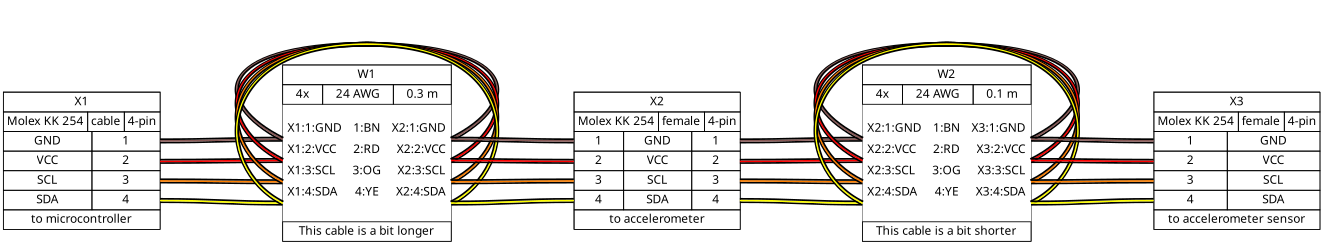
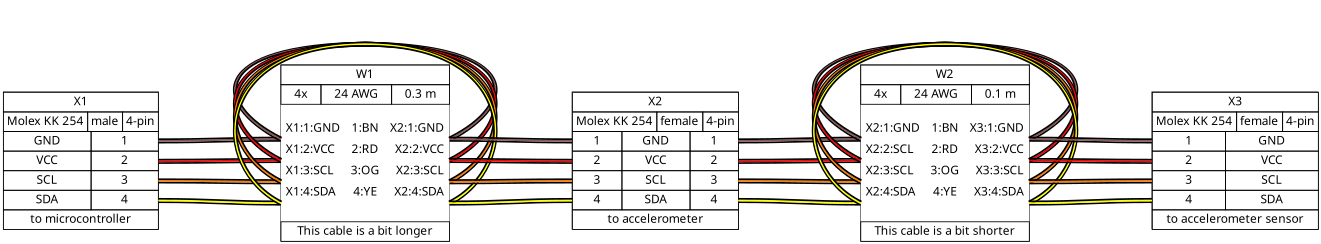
  graph {
    bgcolor="#FFFFFF"
    fontname="Noto Sans"
    nodesep=0.33
    rankdir=LR
    ranksep=2
    node [fillcolor="#FFFFFF" fontname="Noto Sans" margin=0 shape=box style=filled]
    edge [color="#000000:#895956:#000000" fontname="Noto Sans" headport="w1:w" style=bold tailport="w1:e"]
-   n1 [height=0 label=< <table border="0" cellspacing="0" cellpadding="0" bgcolor="#FFFFFF">  <tr>   <td>    <table border="0" cellborder="1" cellpadding="3" cellspacing="0">     <tr>      <td>X1</td>     </tr>    </table>   </td>  </tr>  <tr>   <td>    <table border="0" cellborder="1" cellpadding="3" cellspacing="0">     <tr>      <td>Molex KK 254</td>      <td>cable</td>      <td>4-pin</td>     </tr>    </table>   </td>  </tr>  <tr>   <td>    <table border="0" cellborder="1" cellpadding="3" cellspacing="0">     <tr>      <td>GND</td>      <td port="p1r">1</td>     </tr>     <tr>      <td>VCC</td>      <td port="p2r">2</td>     </tr>     <tr>      <td>SCL</td>      <td port="p3r">3</td>     </tr>     <tr>      <td>SDA</td>      <td port="p4r">4</td>     </tr>    </table>   </td>  </tr>  <tr>   <td>    <table border="0" cellborder="1" cellpadding="3" cellspacing="0">     <tr>      <td balign="left">to microcontroller</td>     </tr>    </table>   </td>  </tr> </table> > width=0]
+   n1 [height=0 label=< <table border="0" cellspacing="0" cellpadding="0" bgcolor="#FFFFFF">  <tr>   <td>    <table border="0" cellborder="1" cellpadding="3" cellspacing="0">     <tr>      <td>X1</td>     </tr>    </table>   </td>  </tr>  <tr>   <td>    <table border="0" cellborder="1" cellpadding="3" cellspacing="0">     <tr>      <td>Molex KK 254</td>      <td>male</td>      <td>4-pin</td>     </tr>    </table>   </td>  </tr>  <tr>   <td>    <table border="0" cellborder="1" cellpadding="3" cellspacing="0">     <tr>      <td>GND</td>      <td port="p1r">1</td>     </tr>     <tr>      <td>VCC</td>      <td port="p2r">2</td>     </tr>     <tr>      <td>SCL</td>      <td port="p3r">3</td>     </tr>     <tr>      <td>SDA</td>      <td port="p4r">4</td>     </tr>    </table>   </td>  </tr>  <tr>   <td>    <table border="0" cellborder="1" cellpadding="3" cellspacing="0">     <tr>      <td balign="left">to microcontroller</td>     </tr>    </table>   </td>  </tr> </table> > width=0]
    n2 [height=0 label=< <table border="0" cellspacing="0" cellpadding="0" bgcolor="#FFFFFF">  <tr>   <td>    <table border="0" cellborder="1" cellpadding="3" cellspacing="0">     <tr>      <td>W1</td>     </tr>    </table>   </td>  </tr>  <tr>   <td>    <table border="0" cellborder="1" cellpadding="3" cellspacing="0">     <tr>      <td>4x</td>      <td>24 AWG</td>      <td>0.3 m</td>     </tr>    </table>   </td>  </tr>  <tr>   <td>    <table border="0" cellborder="0" cellspacing="0">     <tr>      <td>&nbsp;</td>     </tr>     <tr>      <td align="left"> X1:1:GND</td>      <td> </td>      <td>1:BN</td>      <td> </td>      <td align="right">X2:1:GND </td>     </tr>     <tr>      <td border="0" cellspacing="0" cellpadding="0" colspan="5" height="6" port="w1"></td>     </tr>     <tr>      <td align="left"> X1:2:VCC</td>      <td> </td>      <td>2:RD</td>      <td> </td>      <td align="right">X2:2:VCC </td>     </tr>     <tr>      <td border="0" cellspacing="0" cellpadding="0" colspan="5" height="6" port="w2"></td>     </tr>     <tr>      <td align="left"> X1:3:SCL</td>      <td> </td>      <td>3:OG</td>      <td> </td>      <td align="right">X2:3:SCL </td>     </tr>     <tr>      <td border="0" cellspacing="0" cellpadding="0" colspan="5" height="6" port="w3"></td>     </tr>     <tr>      <td align="left"> X1:4:SDA</td>      <td> </td>      <td>4:YE</td>      <td> </td>      <td align="right">X2:4:SDA </td>     </tr>     <tr>      <td border="0" cellspacing="0" cellpadding="0" colspan="5" height="6" port="w4"></td>     </tr>     <tr>      <td>&nbsp;</td>     </tr>    </table>   </td>  </tr>  <tr>   <td>    <table border="0" cellborder="1" cellpadding="3" cellspacing="0">     <tr>      <td balign="left">This cable is a bit longer</td>     </tr>    </table>   </td>  </tr> </table> > width=0]
    n3 [height=0 label=< <table border="0" cellspacing="0" cellpadding="0" bgcolor="#FFFFFF">  <tr>   <td>    <table border="0" cellborder="1" cellpadding="3" cellspacing="0">     <tr>      <td>X2</td>     </tr>    </table>   </td>  </tr>  <tr>   <td>    <table border="0" cellborder="1" cellpadding="3" cellspacing="0">     <tr>      <td>Molex KK 254</td>      <td>female</td>      <td>4-pin</td>     </tr>    </table>   </td>  </tr>  <tr>   <td>    <table border="0" cellborder="1" cellpadding="3" cellspacing="0">     <tr>      <td port="p1l">1</td>      <td>GND</td>      <td port="p1r">1</td>     </tr>     <tr>      <td port="p2l">2</td>      <td>VCC</td>      <td port="p2r">2</td>     </tr>     <tr>      <td port="p3l">3</td>      <td>SCL</td>      <td port="p3r">3</td>     </tr>     <tr>      <td port="p4l">4</td>      <td>SDA</td>      <td port="p4r">4</td>     </tr>    </table>   </td>  </tr>  <tr>   <td>    <table border="0" cellborder="1" cellpadding="3" cellspacing="0">     <tr>      <td balign="left">to accelerometer</td>     </tr>    </table>   </td>  </tr> </table> > width=0]
-   n4 [height=0 label=< <table border="0" cellspacing="0" cellpadding="0" bgcolor="#FFFFFF">  <tr>   <td>    <table border="0" cellborder="1" cellpadding="3" cellspacing="0">     <tr>      <td>W2</td>     </tr>    </table>   </td>  </tr>  <tr>   <td>    <table border="0" cellborder="1" cellpadding="3" cellspacing="0">     <tr>      <td>4x</td>      <td>24 AWG</td>      <td>0.1 m</td>     </tr>    </table>   </td>  </tr>  <tr>   <td>    <table border="0" cellborder="0" cellspacing="0">     <tr>      <td>&nbsp;</td>     </tr>     <tr>      <td align="left"> X2:1:GND</td>      <td> </td>      <td>1:BN</td>      <td> </td>      <td align="right">X3:1:GND </td>     </tr>     <tr>      <td border="0" cellspacing="0" cellpadding="0" colspan="5" height="6" port="w1"></td>     </tr>     <tr>      <td align="left"> X2:2:VCC</td>      <td> </td>      <td>2:RD</td>      <td> </td>      <td align="right">X3:2:VCC </td>     </tr>     <tr>      <td border="0" cellspacing="0" cellpadding="0" colspan="5" height="6" port="w2"></td>     </tr>     <tr>      <td align="left"> X2:3:SCL</td>      <td> </td>      <td>3:OG</td>      <td> </td>      <td align="right">X3:3:SCL </td>     </tr>     <tr>      <td border="0" cellspacing="0" cellpadding="0" colspan="5" height="6" port="w3"></td>     </tr>     <tr>      <td align="left"> X2:4:SDA</td>      <td> </td>      <td>4:YE</td>      <td> </td>      <td align="right">X3:4:SDA </td>     </tr>     <tr>      <td border="0" cellspacing="0" cellpadding="0" colspan="5" height="6" port="w4"></td>     </tr>     <tr>      <td>&nbsp;</td>     </tr>    </table>   </td>  </tr>  <tr>   <td>    <table border="0" cellborder="1" cellpadding="3" cellspacing="0">     <tr>      <td balign="left">This cable is a bit shorter</td>     </tr>    </table>   </td>  </tr> </table> > width=0]
+   n4 [height=0 label=< <table border="0" cellspacing="0" cellpadding="0" bgcolor="#FFFFFF">  <tr>   <td>    <table border="0" cellborder="1" cellpadding="3" cellspacing="0">     <tr>      <td>W2</td>     </tr>    </table>   </td>  </tr>  <tr>   <td>    <table border="0" cellborder="1" cellpadding="3" cellspacing="0">     <tr>      <td>4x</td>      <td>24 AWG</td>      <td>0.1 m</td>     </tr>    </table>   </td>  </tr>  <tr>   <td>    <table border="0" cellborder="0" cellspacing="0">     <tr>      <td>&nbsp;</td>     </tr>     <tr>      <td align="left"> X2:1:GND</td>      <td> </td>      <td>1:BN</td>      <td> </td>      <td align="right">X3:1:GND </td>     </tr>     <tr>      <td border="0" cellspacing="0" cellpadding="0" colspan="5" height="6" port="w1"></td>     </tr>     <tr>      <td align="left"> X2:2:SCL</td>      <td> </td>      <td>2:RD</td>      <td> </td>      <td align="right">X3:2:VCC </td>     </tr>     <tr>      <td border="0" cellspacing="0" cellpadding="0" colspan="5" height="6" port="w2"></td>     </tr>     <tr>      <td align="left"> X2:3:SCL</td>      <td> </td>      <td>3:OG</td>      <td> </td>      <td align="right">X3:3:SCL </td>     </tr>     <tr>      <td border="0" cellspacing="0" cellpadding="0" colspan="5" height="6" port="w3"></td>     </tr>     <tr>      <td align="left"> X2:4:SDA</td>      <td> </td>      <td>4:YE</td>      <td> </td>      <td align="right">X3:4:SDA </td>     </tr>     <tr>      <td border="0" cellspacing="0" cellpadding="0" colspan="5" height="6" port="w4"></td>     </tr>     <tr>      <td>&nbsp;</td>     </tr>    </table>   </td>  </tr>  <tr>   <td>    <table border="0" cellborder="1" cellpadding="3" cellspacing="0">     <tr>      <td balign="left">This cable is a bit shorter</td>     </tr>    </table>   </td>  </tr> </table> > width=0]
    n5 [height=0 label=< <table border="0" cellspacing="0" cellpadding="0" bgcolor="#FFFFFF">  <tr>   <td>    <table border="0" cellborder="1" cellpadding="3" cellspacing="0">     <tr>      <td>X3</td>     </tr>    </table>   </td>  </tr>  <tr>   <td>    <table border="0" cellborder="1" cellpadding="3" cellspacing="0">     <tr>      <td>Molex KK 254</td>      <td>female</td>      <td>4-pin</td>     </tr>    </table>   </td>  </tr>  <tr>   <td>    <table border="0" cellborder="1" cellpadding="3" cellspacing="0">     <tr>      <td port="p1l">1</td>      <td>GND</td>     </tr>     <tr>      <td port="p2l">2</td>      <td>VCC</td>     </tr>     <tr>      <td port="p3l">3</td>      <td>SCL</td>     </tr>     <tr>      <td port="p4l">4</td>      <td>SDA</td>     </tr>    </table>   </td>  </tr>  <tr>   <td>    <table border="0" cellborder="1" cellpadding="3" cellspacing="0">     <tr>      <td balign="left">to accelerometer sensor</td>     </tr>    </table>   </td>  </tr> </table> > width=0]
    n1 -- n2 [tailport="p1r:e"]
    n1 -- n2 [color="#000000:#FF0000:#000000" headport="w2:w" tailport="p2r:e"]
    n1 -- n2 [color="#000000:#FF8000:#000000" headport="w3:w" tailport="p3r:e"]
    n1 -- n2 [color="#000000:#FFFF00:#000000" headport="w4:w" tailport="p4r:e"]
    n2 -- n2 [straight=straight]
    n2 -- n2 [color="#000000:#FF0000:#000000" headport="w2:w" straight=straight tailport="w2:e"]
    n2 -- n2 [color="#000000:#FF8000:#000000" headport="w3:w" straight=straight tailport="w3:e"]
    n2 -- n2 [color="#000000:#FFFF00:#000000" headport="w4:w" straight=straight tailport="w4:e"]
    n2 -- n3 [headport="p1l:w"]
    n2 -- n3 [color="#000000:#FF0000:#000000" headport="p2l:w" tailport="w2:e"]
    n2 -- n3 [color="#000000:#FF8000:#000000" headport="p3l:w" tailport="w3:e"]
    n2 -- n3 [color="#000000:#FFFF00:#000000" headport="p4l:w" tailport="w4:e"]
    n3 -- n4 [tailport="p1r:e"]
    n3 -- n4 [color="#000000:#FF0000:#000000" headport="w2:w" tailport="p2r:e"]
    n3 -- n4 [color="#000000:#FF8000:#000000" headport="w3:w" tailport="p3r:e"]
    n3 -- n4 [color="#000000:#FFFF00:#000000" headport="w4:w" tailport="p4r:e"]
    n4 -- n4 [straight=straight]
    n4 -- n4 [color="#000000:#FF0000:#000000" headport="w2:w" straight=straight tailport="w2:e"]
    n4 -- n4 [color="#000000:#FF8000:#000000" headport="w3:w" straight=straight tailport="w3:e"]
    n4 -- n4 [color="#000000:#FFFF00:#000000" headport="w4:w" straight=straight tailport="w4:e"]
    n4 -- n5 [headport="p1l:w"]
    n4 -- n5 [color="#000000:#FF0000:#000000" headport="p2l:w" tailport="w2:e"]
    n4 -- n5 [color="#000000:#FF8000:#000000" headport="p3l:w" tailport="w3:e"]
    n4 -- n5 [color="#000000:#FFFF00:#000000" headport="p4l:w" tailport="w4:e"]
  }
